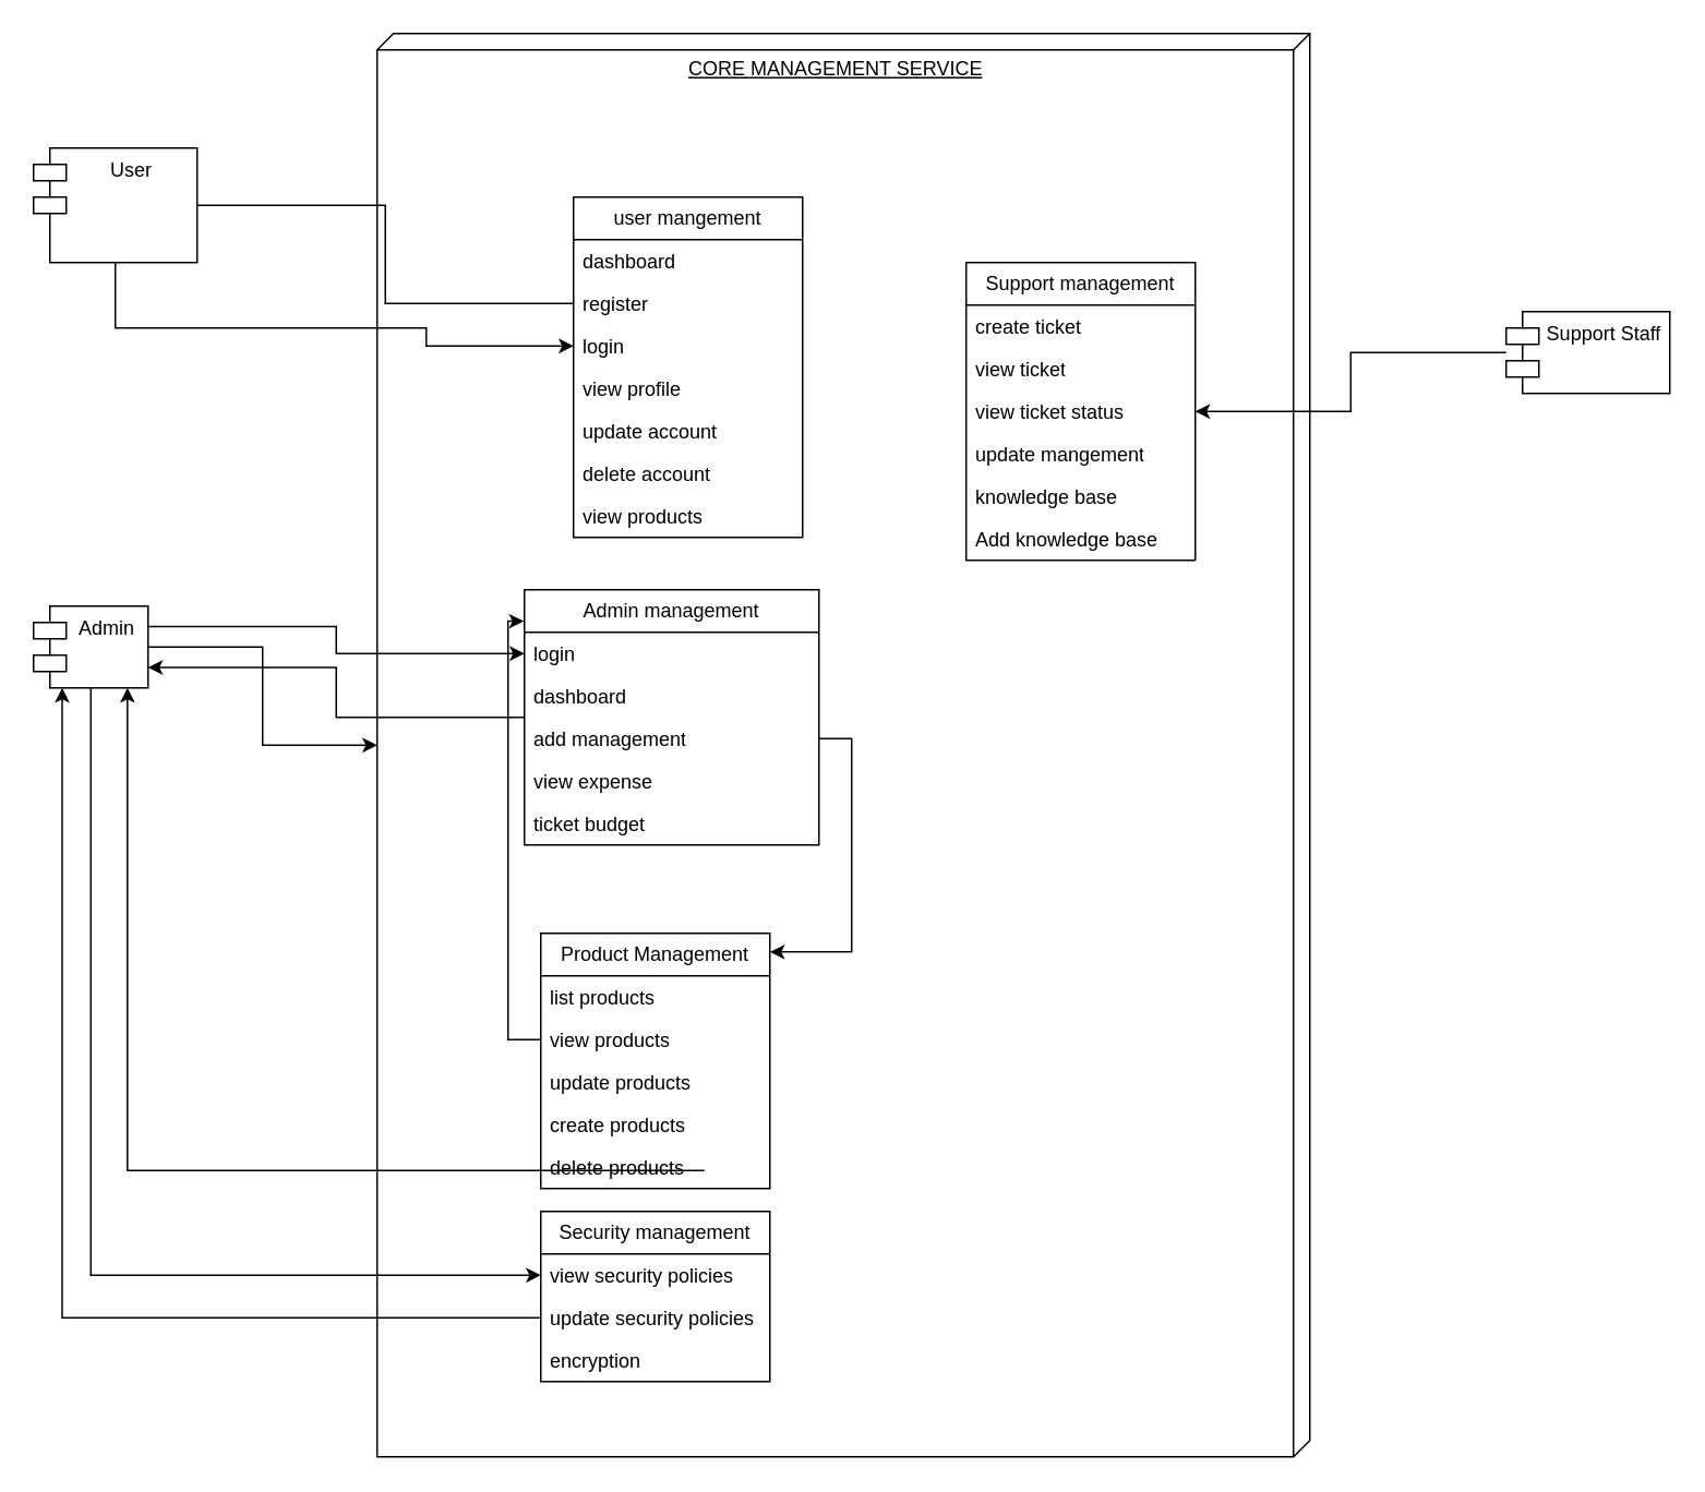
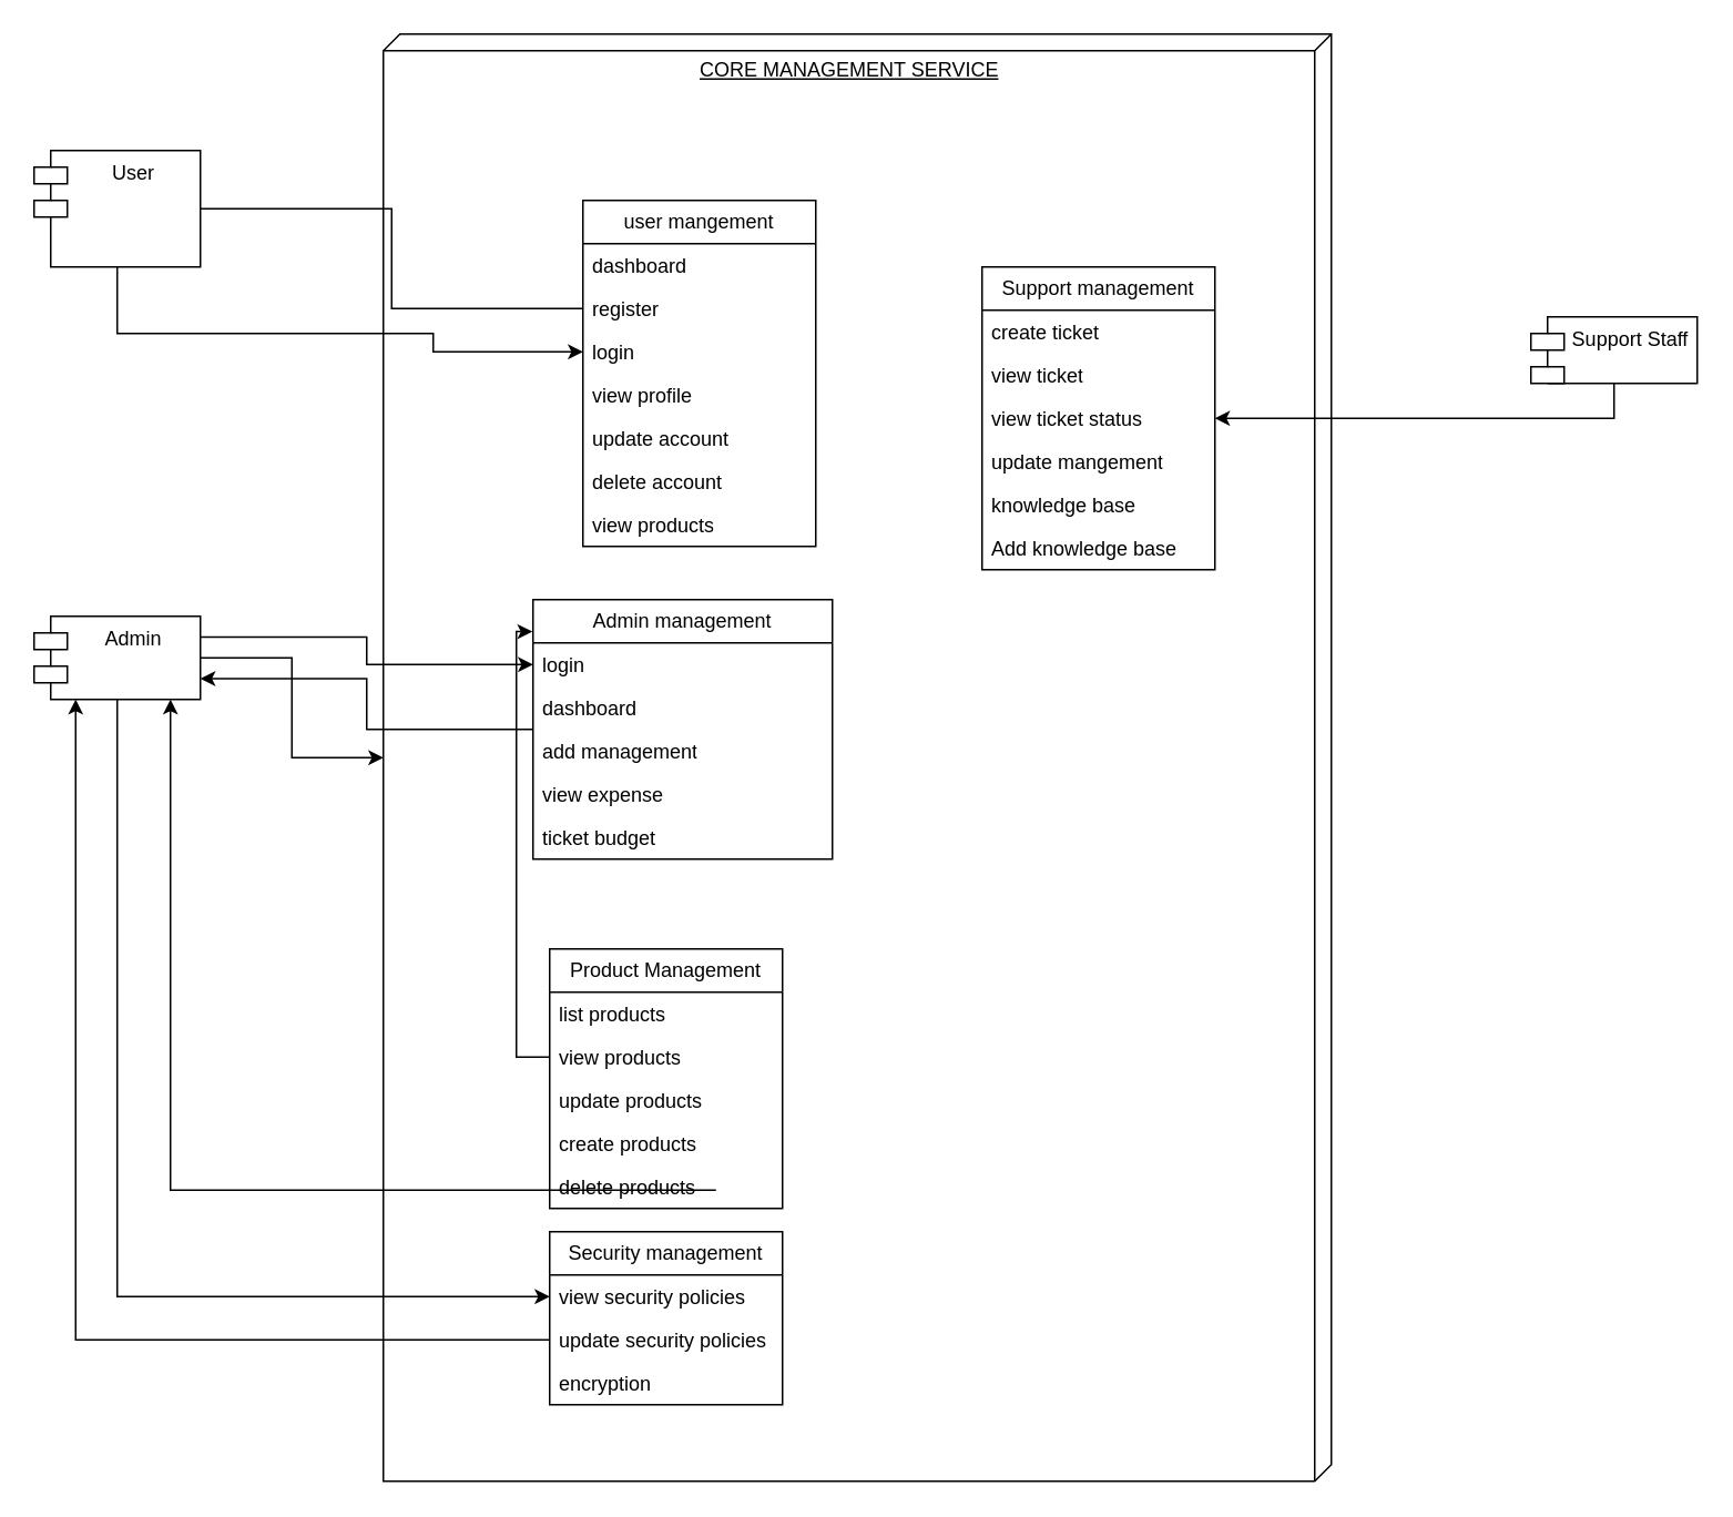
  <mxCell id="0" />
  <mxCell id="1" parent="0" />
  <mxCell id="2" value="&lt;span style=&quot;white-space: pre;&quot;&gt;&#09;&lt;/span&gt;&lt;span style=&quot;white-space: pre;&quot;&gt;&#09;&lt;/span&gt;&lt;span style=&quot;white-space: pre;&quot;&gt;&#09;&lt;/span&gt;&lt;span style=&quot;white-space: pre;&quot;&gt;&#09;&lt;/span&gt;&lt;span style=&quot;white-space: pre;&quot;&gt;&#09;&lt;/span&gt;&lt;span style=&quot;white-space: pre;&quot;&gt;&#09;&lt;/span&gt;&lt;span style=&quot;white-space: pre;&quot;&gt;&#09;&lt;/span&gt;CORE MANAGEMENT SERVICE" style="verticalAlign=top;align=left;spacingTop=8;spacingLeft=2;spacingRight=12;shape=cube;size=10;direction=south;fontStyle=4;html=1;whiteSpace=wrap;" vertex="1" parent="1"><mxGeometry x="230" y="20" width="570" height="870" as="geometry" /></mxCell>
  <mxCell id="3" value="" style="edgeStyle=orthogonalEdgeStyle;rounded=0;orthogonalLoop=1;jettySize=auto;html=1;" edge="1" parent="1" source="6" target="2"><mxGeometry relative="1" as="geometry" /></mxCell>
  <mxCell id="4" style="edgeStyle=orthogonalEdgeStyle;rounded=0;orthogonalLoop=1;jettySize=auto;html=1;exitX=1;exitY=0.25;exitDx=0;exitDy=0;entryX=0;entryY=0.5;entryDx=0;entryDy=0;" edge="1" parent="1" source="6" target="21"><mxGeometry relative="1" as="geometry" /></mxCell>
  <mxCell id="5" style="edgeStyle=orthogonalEdgeStyle;rounded=0;orthogonalLoop=1;jettySize=auto;html=1;exitX=0.5;exitY=1;exitDx=0;exitDy=0;entryX=0;entryY=0.5;entryDx=0;entryDy=0;" edge="1" parent="1" source="6" target="43"><mxGeometry relative="1" as="geometry" /></mxCell>
- <mxCell id="6" value="Admin" style="shape=module;align=left;spacingLeft=20;align=center;verticalAlign=top;whiteSpace=wrap;html=1;" vertex="1" parent="1"><mxGeometry x="20" y="370" width="70" height="50" as="geometry" /></mxCell>
+ <mxCell id="6" value="Admin" style="shape=module;align=left;spacingLeft=20;align=center;verticalAlign=top;whiteSpace=wrap;html=1;" vertex="1" parent="1"><mxGeometry x="20" y="370" width="100" height="50" as="geometry" /></mxCell>
  <mxCell id="7" value="" style="edgeStyle=orthogonalEdgeStyle;rounded=0;orthogonalLoop=1;jettySize=auto;html=1;entryX=0;entryY=0.5;entryDx=0;entryDy=0;" edge="1" parent="1" source="8" target="14"><mxGeometry relative="1" as="geometry"><Array as="points"><mxPoint x="70" y="200" /><mxPoint x="260" y="200" /></Array></mxGeometry></mxCell>
  <mxCell id="8" value="User" style="shape=module;align=left;spacingLeft=20;align=center;verticalAlign=top;whiteSpace=wrap;html=1;" vertex="1" parent="1"><mxGeometry x="20" y="90" width="100" height="70" as="geometry" /></mxCell>
- <mxCell id="9" value="Support Staff" style="shape=module;align=left;spacingLeft=20;align=center;verticalAlign=top;whiteSpace=wrap;html=1;" vertex="1" parent="1"><mxGeometry x="920" y="190" width="100" height="50" as="geometry" /></mxCell>
+ <mxCell id="9" value="Support Staff" style="shape=module;align=left;spacingLeft=20;align=center;verticalAlign=top;whiteSpace=wrap;html=1;" vertex="1" parent="1"><mxGeometry x="920" y="190" width="100" height="40" as="geometry" /></mxCell>
  <mxCell id="10" style="edgeStyle=orthogonalEdgeStyle;rounded=0;orthogonalLoop=1;jettySize=auto;html=1;entryX=1;entryY=0.5;entryDx=0;entryDy=0;" edge="1" parent="1" source="9" target="29"><mxGeometry relative="1" as="geometry" /></mxCell>
  <mxCell id="11" value="user mangement" style="swimlane;fontStyle=0;childLayout=stackLayout;horizontal=1;startSize=26;fillColor=none;horizontalStack=0;resizeParent=1;resizeParentMax=0;resizeLast=0;collapsible=1;marginBottom=0;whiteSpace=wrap;html=1;" vertex="1" parent="1"><mxGeometry x="350" y="120" width="140" height="208" as="geometry" /></mxCell>
  <mxCell id="12" value="dashboard" style="text;strokeColor=none;fillColor=none;align=left;verticalAlign=top;spacingLeft=4;spacingRight=4;overflow=hidden;rotatable=0;points=[[0,0.5],[1,0.5]];portConstraint=eastwest;whiteSpace=wrap;html=1;" vertex="1" parent="11"><mxGeometry y="26" width="140" height="26" as="geometry" /></mxCell>
  <mxCell id="13" value="register" style="text;strokeColor=none;fillColor=none;align=left;verticalAlign=top;spacingLeft=4;spacingRight=4;overflow=hidden;rotatable=0;points=[[0,0.5],[1,0.5]];portConstraint=eastwest;whiteSpace=wrap;html=1;" vertex="1" parent="11"><mxGeometry y="52" width="140" height="26" as="geometry" /></mxCell>
  <mxCell id="14" value="login" style="text;strokeColor=none;fillColor=none;align=left;verticalAlign=top;spacingLeft=4;spacingRight=4;overflow=hidden;rotatable=0;points=[[0,0.5],[1,0.5]];portConstraint=eastwest;whiteSpace=wrap;html=1;" vertex="1" parent="11"><mxGeometry y="78" width="140" height="26" as="geometry" /></mxCell>
  <mxCell id="15" value="view profile" style="text;strokeColor=none;fillColor=none;align=left;verticalAlign=top;spacingLeft=4;spacingRight=4;overflow=hidden;rotatable=0;points=[[0,0.5],[1,0.5]];portConstraint=eastwest;whiteSpace=wrap;html=1;" vertex="1" parent="11"><mxGeometry y="104" width="140" height="26" as="geometry" /></mxCell>
  <mxCell id="16" value="update account" style="text;strokeColor=none;fillColor=none;align=left;verticalAlign=top;spacingLeft=4;spacingRight=4;overflow=hidden;rotatable=0;points=[[0,0.5],[1,0.5]];portConstraint=eastwest;whiteSpace=wrap;html=1;" vertex="1" parent="11"><mxGeometry y="130" width="140" height="26" as="geometry" /></mxCell>
  <mxCell id="17" value="delete account" style="text;strokeColor=none;fillColor=none;align=left;verticalAlign=top;spacingLeft=4;spacingRight=4;overflow=hidden;rotatable=0;points=[[0,0.5],[1,0.5]];portConstraint=eastwest;whiteSpace=wrap;html=1;" vertex="1" parent="11"><mxGeometry y="156" width="140" height="26" as="geometry" /></mxCell>
  <mxCell id="18" value="view products" style="text;strokeColor=none;fillColor=none;align=left;verticalAlign=top;spacingLeft=4;spacingRight=4;overflow=hidden;rotatable=0;points=[[0,0.5],[1,0.5]];portConstraint=eastwest;whiteSpace=wrap;html=1;" vertex="1" parent="11"><mxGeometry y="182" width="140" height="26" as="geometry" /></mxCell>
  <mxCell id="19" style="edgeStyle=orthogonalEdgeStyle;rounded=0;orthogonalLoop=1;jettySize=auto;html=1;entryX=1;entryY=0.75;entryDx=0;entryDy=0;" edge="1" parent="1" source="20" target="6"><mxGeometry relative="1" as="geometry"><mxPoint x="130" y="400" as="targetPoint" /></mxGeometry></mxCell>
  <mxCell id="20" value="Admin management" style="swimlane;fontStyle=0;childLayout=stackLayout;horizontal=1;startSize=26;fillColor=none;horizontalStack=0;resizeParent=1;resizeParentMax=0;resizeLast=0;collapsible=1;marginBottom=0;whiteSpace=wrap;html=1;" vertex="1" parent="1"><mxGeometry x="320" y="360" width="180" height="156" as="geometry" /></mxCell>
  <mxCell id="21" value="login" style="text;strokeColor=none;fillColor=none;align=left;verticalAlign=top;spacingLeft=4;spacingRight=4;overflow=hidden;rotatable=0;points=[[0,0.5],[1,0.5]];portConstraint=eastwest;whiteSpace=wrap;html=1;" vertex="1" parent="20"><mxGeometry y="26" width="180" height="26" as="geometry" /></mxCell>
  <mxCell id="22" value="dashboard" style="text;strokeColor=none;fillColor=none;align=left;verticalAlign=top;spacingLeft=4;spacingRight=4;overflow=hidden;rotatable=0;points=[[0,0.5],[1,0.5]];portConstraint=eastwest;whiteSpace=wrap;html=1;" vertex="1" parent="20"><mxGeometry y="52" width="180" height="26" as="geometry" /></mxCell>
  <mxCell id="23" value="add management" style="text;strokeColor=none;fillColor=none;align=left;verticalAlign=top;spacingLeft=4;spacingRight=4;overflow=hidden;rotatable=0;points=[[0,0.5],[1,0.5]];portConstraint=eastwest;whiteSpace=wrap;html=1;" vertex="1" parent="20"><mxGeometry y="78" width="180" height="26" as="geometry" /></mxCell>
  <mxCell id="24" value="view expense" style="text;strokeColor=none;fillColor=none;align=left;verticalAlign=top;spacingLeft=4;spacingRight=4;overflow=hidden;rotatable=0;points=[[0,0.5],[1,0.5]];portConstraint=eastwest;whiteSpace=wrap;html=1;" vertex="1" parent="20"><mxGeometry y="104" width="180" height="26" as="geometry" /></mxCell>
  <mxCell id="25" value="ticket budget&amp;nbsp;" style="text;strokeColor=none;fillColor=none;align=left;verticalAlign=top;spacingLeft=4;spacingRight=4;overflow=hidden;rotatable=0;points=[[0,0.5],[1,0.5]];portConstraint=eastwest;whiteSpace=wrap;html=1;" vertex="1" parent="20"><mxGeometry y="130" width="180" height="26" as="geometry" /></mxCell>
  <mxCell id="26" value="Support management" style="swimlane;fontStyle=0;childLayout=stackLayout;horizontal=1;startSize=26;fillColor=none;horizontalStack=0;resizeParent=1;resizeParentMax=0;resizeLast=0;collapsible=1;marginBottom=0;whiteSpace=wrap;html=1;" vertex="1" parent="1"><mxGeometry x="590" y="160" width="140" height="182" as="geometry" /></mxCell>
  <mxCell id="27" value="create ticket" style="text;strokeColor=none;fillColor=none;align=left;verticalAlign=top;spacingLeft=4;spacingRight=4;overflow=hidden;rotatable=0;points=[[0,0.5],[1,0.5]];portConstraint=eastwest;whiteSpace=wrap;html=1;" vertex="1" parent="26"><mxGeometry y="26" width="140" height="26" as="geometry" /></mxCell>
  <mxCell id="28" value="view ticket" style="text;strokeColor=none;fillColor=none;align=left;verticalAlign=top;spacingLeft=4;spacingRight=4;overflow=hidden;rotatable=0;points=[[0,0.5],[1,0.5]];portConstraint=eastwest;whiteSpace=wrap;html=1;" vertex="1" parent="26"><mxGeometry y="52" width="140" height="26" as="geometry" /></mxCell>
  <mxCell id="29" value="view ticket status" style="text;strokeColor=none;fillColor=none;align=left;verticalAlign=top;spacingLeft=4;spacingRight=4;overflow=hidden;rotatable=0;points=[[0,0.5],[1,0.5]];portConstraint=eastwest;whiteSpace=wrap;html=1;" vertex="1" parent="26"><mxGeometry y="78" width="140" height="26" as="geometry" /></mxCell>
  <mxCell id="30" value="update mangement" style="text;strokeColor=none;fillColor=none;align=left;verticalAlign=top;spacingLeft=4;spacingRight=4;overflow=hidden;rotatable=0;points=[[0,0.5],[1,0.5]];portConstraint=eastwest;whiteSpace=wrap;html=1;" vertex="1" parent="26"><mxGeometry y="104" width="140" height="26" as="geometry" /></mxCell>
  <mxCell id="31" value="knowledge base" style="text;strokeColor=none;fillColor=none;align=left;verticalAlign=top;spacingLeft=4;spacingRight=4;overflow=hidden;rotatable=0;points=[[0,0.5],[1,0.5]];portConstraint=eastwest;whiteSpace=wrap;html=1;" vertex="1" parent="26"><mxGeometry y="130" width="140" height="26" as="geometry" /></mxCell>
  <mxCell id="32" value="Add knowledge base&amp;nbsp;" style="text;strokeColor=none;fillColor=none;align=left;verticalAlign=top;spacingLeft=4;spacingRight=4;overflow=hidden;rotatable=0;points=[[0,0.5],[1,0.5]];portConstraint=eastwest;whiteSpace=wrap;html=1;" vertex="1" parent="26"><mxGeometry y="156" width="140" height="26" as="geometry" /></mxCell>
  <mxCell id="33" style="edgeStyle=orthogonalEdgeStyle;rounded=0;orthogonalLoop=1;jettySize=auto;html=1;exitX=0;exitY=0.5;exitDx=0;exitDy=0;entryX=1;entryY=0.5;entryDx=0;entryDy=0;endArrow=none;" edge="1" parent="1" source="13" target="8"><mxGeometry relative="1" as="geometry" /></mxCell>
  <mxCell id="34" value="Product Management" style="swimlane;fontStyle=0;childLayout=stackLayout;horizontal=1;startSize=26;fillColor=none;horizontalStack=0;resizeParent=1;resizeParentMax=0;resizeLast=0;collapsible=1;marginBottom=0;whiteSpace=wrap;html=1;" vertex="1" parent="1"><mxGeometry x="330" y="570" width="140" height="156" as="geometry" /></mxCell>
  <mxCell id="35" value="list products" style="text;strokeColor=none;fillColor=none;align=left;verticalAlign=top;spacingLeft=4;spacingRight=4;overflow=hidden;rotatable=0;points=[[0,0.5],[1,0.5]];portConstraint=eastwest;whiteSpace=wrap;html=1;" vertex="1" parent="34"><mxGeometry y="26" width="140" height="26" as="geometry" /></mxCell>
  <mxCell id="36" value="view products" style="text;strokeColor=none;fillColor=none;align=left;verticalAlign=top;spacingLeft=4;spacingRight=4;overflow=hidden;rotatable=0;points=[[0,0.5],[1,0.5]];portConstraint=eastwest;whiteSpace=wrap;html=1;" vertex="1" parent="34"><mxGeometry y="52" width="140" height="26" as="geometry" /></mxCell>
  <mxCell id="37" value="update products" style="text;strokeColor=none;fillColor=none;align=left;verticalAlign=top;spacingLeft=4;spacingRight=4;overflow=hidden;rotatable=0;points=[[0,0.5],[1,0.5]];portConstraint=eastwest;whiteSpace=wrap;html=1;" vertex="1" parent="34"><mxGeometry y="78" width="140" height="26" as="geometry" /></mxCell>
  <mxCell id="38" value="create products" style="text;strokeColor=none;fillColor=none;align=left;verticalAlign=top;spacingLeft=4;spacingRight=4;overflow=hidden;rotatable=0;points=[[0,0.5],[1,0.5]];portConstraint=eastwest;whiteSpace=wrap;html=1;" vertex="1" parent="34"><mxGeometry y="104" width="140" height="26" as="geometry" /></mxCell>
  <mxCell id="39" value="delete products" style="text;strokeColor=none;fillColor=none;align=left;verticalAlign=top;spacingLeft=4;spacingRight=4;overflow=hidden;rotatable=0;points=[[0,0.5],[1,0.5]];portConstraint=eastwest;whiteSpace=wrap;html=1;" vertex="1" parent="34"><mxGeometry y="130" width="140" height="26" as="geometry" /></mxCell>
  <mxCell id="40" style="edgeStyle=orthogonalEdgeStyle;rounded=0;orthogonalLoop=1;jettySize=auto;html=1;exitX=0;exitY=0.5;exitDx=0;exitDy=0;entryX=-0.002;entryY=0.123;entryDx=0;entryDy=0;entryPerimeter=0;" edge="1" parent="1" source="36" target="20"><mxGeometry relative="1" as="geometry" /></mxCell>
- <mxCell id="41" style="edgeStyle=orthogonalEdgeStyle;rounded=0;orthogonalLoop=1;jettySize=auto;html=1;exitX=1;exitY=0.5;exitDx=0;exitDy=0;entryX=1;entryY=0.073;entryDx=0;entryDy=0;entryPerimeter=0;" edge="1" parent="1" source="23" target="34"><mxGeometry relative="1" as="geometry" /></mxCell>
  <mxCell id="42" value="Security management" style="swimlane;fontStyle=0;childLayout=stackLayout;horizontal=1;startSize=26;fillColor=none;horizontalStack=0;resizeParent=1;resizeParentMax=0;resizeLast=0;collapsible=1;marginBottom=0;whiteSpace=wrap;html=1;" vertex="1" parent="1"><mxGeometry x="330" y="740" width="140" height="104" as="geometry" /></mxCell>
  <mxCell id="43" value="view security policies" style="text;strokeColor=none;fillColor=none;align=left;verticalAlign=top;spacingLeft=4;spacingRight=4;overflow=hidden;rotatable=0;points=[[0,0.5],[1,0.5]];portConstraint=eastwest;whiteSpace=wrap;html=1;" vertex="1" parent="42"><mxGeometry y="26" width="140" height="26" as="geometry" /></mxCell>
  <mxCell id="44" value="update security policies" style="text;strokeColor=none;fillColor=none;align=left;verticalAlign=top;spacingLeft=4;spacingRight=4;overflow=hidden;rotatable=0;points=[[0,0.5],[1,0.5]];portConstraint=eastwest;whiteSpace=wrap;html=1;" vertex="1" parent="42"><mxGeometry y="52" width="140" height="26" as="geometry" /></mxCell>
  <mxCell id="45" value="encryption&amp;nbsp;" style="text;strokeColor=none;fillColor=none;align=left;verticalAlign=top;spacingLeft=4;spacingRight=4;overflow=hidden;rotatable=0;points=[[0,0.5],[1,0.5]];portConstraint=eastwest;whiteSpace=wrap;html=1;" vertex="1" parent="42"><mxGeometry y="78" width="140" height="26" as="geometry" /></mxCell>
  <mxCell id="46" style="edgeStyle=orthogonalEdgeStyle;rounded=0;orthogonalLoop=1;jettySize=auto;html=1;exitX=0;exitY=0.5;exitDx=0;exitDy=0;entryX=0.25;entryY=1;entryDx=0;entryDy=0;" edge="1" parent="1" source="44" target="6"><mxGeometry relative="1" as="geometry" /></mxCell>
  <mxCell id="47" style="edgeStyle=orthogonalEdgeStyle;rounded=0;orthogonalLoop=1;jettySize=auto;html=1;exitX=0;exitY=0;exitDx=695;exitDy=370;exitPerimeter=0;entryX=0.82;entryY=1;entryDx=0;entryDy=0;entryPerimeter=0;" edge="1" parent="1" source="2" target="6"><mxGeometry relative="1" as="geometry" /></mxCell>
